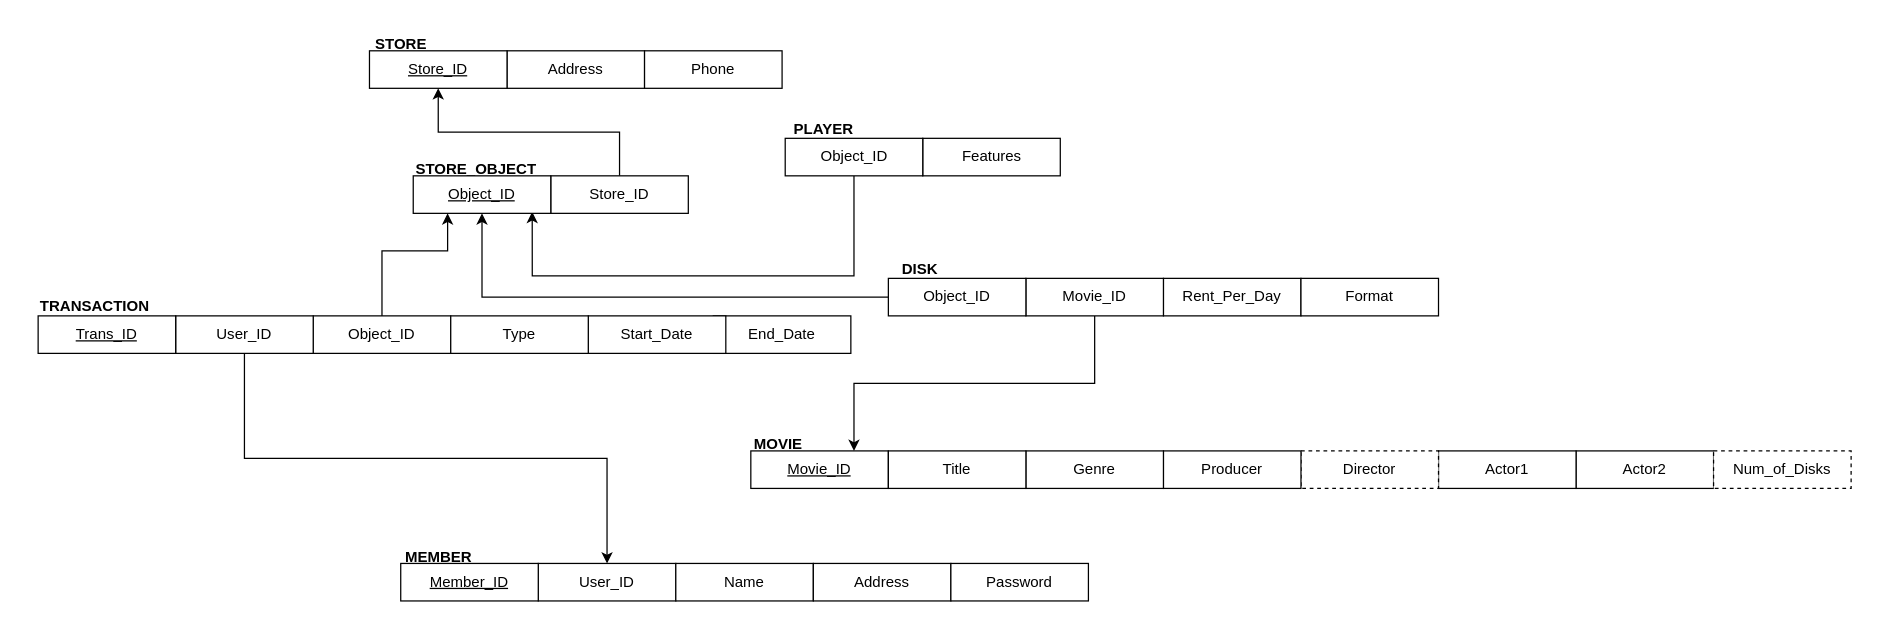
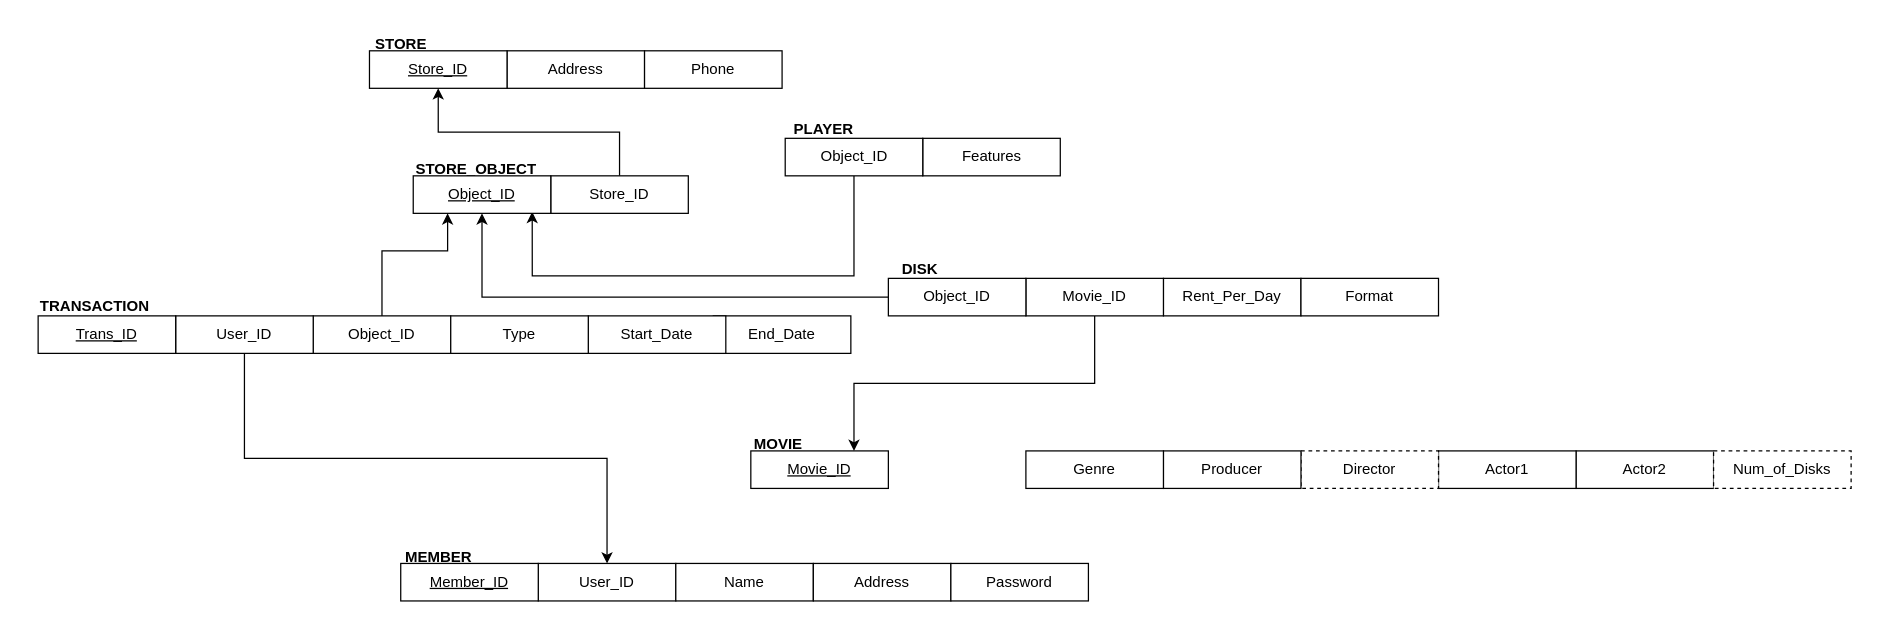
  <mxCell id="0" />
  <mxCell id="1" parent="0" />
  <mxCell id="2" value="Address" style="rounded=0;whiteSpace=wrap;html=1;" parent="1" vertex="1"><mxGeometry x="405" y="40" width="110" height="30" as="geometry" /></mxCell>
  <mxCell id="3" value="Phone" style="rounded=0;whiteSpace=wrap;html=1;" parent="1" vertex="1"><mxGeometry x="515" y="40" width="110" height="30" as="geometry" /></mxCell>
  <mxCell id="4" value="User_ID" style="rounded=0;whiteSpace=wrap;html=1;" parent="1" vertex="1"><mxGeometry x="430" y="450" width="110" height="30" as="geometry" /></mxCell>
  <mxCell id="5" value="&lt;u&gt;Store_ID&lt;/u&gt;" style="rounded=0;whiteSpace=wrap;html=1;" parent="1" vertex="1"><mxGeometry x="295" y="40" width="110" height="30" as="geometry" /></mxCell>
  <mxCell id="6" value="&lt;b&gt;STORE&lt;/b&gt;" style="text;html=1;align=center;verticalAlign=middle;resizable=0;points=[];autosize=1;strokeColor=none;fillColor=none;" parent="1" vertex="1"><mxGeometry x="290" y="20" width="60" height="30" as="geometry" /></mxCell>
  <mxCell id="7" value="Name" style="rounded=0;whiteSpace=wrap;html=1;" parent="1" vertex="1"><mxGeometry x="540" y="450" width="110" height="30" as="geometry" /></mxCell>
  <mxCell id="8" value="Address" style="rounded=0;whiteSpace=wrap;html=1;" parent="1" vertex="1"><mxGeometry x="650" y="450" width="110" height="30" as="geometry" /></mxCell>
  <mxCell id="9" value="Password" style="rounded=0;whiteSpace=wrap;html=1;" parent="1" vertex="1"><mxGeometry x="760" y="450" width="110" height="30" as="geometry" /></mxCell>
  <mxCell id="10" value="&lt;b&gt;MEMBER&lt;/b&gt;" style="text;html=1;align=center;verticalAlign=middle;resizable=0;points=[];autosize=1;strokeColor=none;fillColor=none;" parent="1" vertex="1"><mxGeometry x="310" y="430" width="80" height="30" as="geometry" /></mxCell>
  <mxCell id="11" value="&lt;u&gt;Movie_ID&lt;/u&gt;" style="rounded=0;whiteSpace=wrap;html=1;" parent="1" vertex="1"><mxGeometry x="600" y="360" width="110" height="30" as="geometry" /></mxCell>
  <mxCell id="12" value="Actor2" style="rounded=0;whiteSpace=wrap;html=1;" parent="1" vertex="1"><mxGeometry x="1260" y="360" width="110" height="30" as="geometry" /></mxCell>
  <mxCell id="13" value="Actor1" style="rounded=0;whiteSpace=wrap;html=1;" parent="1" vertex="1"><mxGeometry x="1150" y="360" width="110" height="30" as="geometry" /></mxCell>
  <mxCell id="14" value="Director" style="rounded=0;whiteSpace=wrap;html=1;dashed=1;" parent="1" vertex="1"><mxGeometry x="1040" y="360" width="110" height="30" as="geometry" /></mxCell>
  <mxCell id="15" value="Producer" style="rounded=0;whiteSpace=wrap;html=1;" parent="1" vertex="1"><mxGeometry x="930" y="360" width="110" height="30" as="geometry" /></mxCell>
  <mxCell id="16" value="Genre" style="rounded=0;whiteSpace=wrap;html=1;" parent="1" vertex="1"><mxGeometry x="820" y="360" width="110" height="30" as="geometry" /></mxCell>
- <mxCell id="17" value="Title" style="rounded=0;whiteSpace=wrap;html=1;" parent="1" vertex="1"><mxGeometry x="710" y="360" width="110" height="30" as="geometry" /></mxCell>
  <mxCell id="18" value="&lt;b&gt;&amp;nbsp;MOVIE&lt;/b&gt;" style="text;html=1;align=center;verticalAlign=middle;resizable=0;points=[];autosize=1;strokeColor=none;fillColor=none;" parent="1" vertex="1"><mxGeometry x="585" y="340" width="70" height="30" as="geometry" /></mxCell>
  <mxCell id="19" value="Features" style="rounded=0;whiteSpace=wrap;html=1;" parent="1" vertex="1"><mxGeometry x="737.5" y="110" width="110" height="30" as="geometry" /></mxCell>
  <mxCell id="20" value="Rent_Per_Day" style="rounded=0;whiteSpace=wrap;html=1;" parent="1" vertex="1"><mxGeometry x="930" y="222" width="110" height="30" as="geometry" /></mxCell>
  <mxCell id="21" style="edgeStyle=orthogonalEdgeStyle;rounded=0;orthogonalLoop=1;jettySize=auto;html=1;exitX=0.5;exitY=1;exitDx=0;exitDy=0;entryX=0.75;entryY=0;entryDx=0;entryDy=0;" parent="1" source="22" target="11" edge="1"><mxGeometry relative="1" as="geometry" /></mxCell>
  <mxCell id="22" value="Movie_ID" style="rounded=0;whiteSpace=wrap;html=1;" parent="1" vertex="1"><mxGeometry x="820" y="222" width="110" height="30" as="geometry" /></mxCell>
  <mxCell id="23" style="edgeStyle=orthogonalEdgeStyle;rounded=0;orthogonalLoop=1;jettySize=auto;html=1;exitX=0.5;exitY=0;exitDx=0;exitDy=0;entryX=0.5;entryY=1;entryDx=0;entryDy=0;" parent="1" source="24" target="5" edge="1"><mxGeometry relative="1" as="geometry" /></mxCell>
  <mxCell id="24" value="Store_ID" style="rounded=0;whiteSpace=wrap;html=1;" parent="1" vertex="1"><mxGeometry x="440" y="140" width="110" height="30" as="geometry" /></mxCell>
  <mxCell id="25" style="edgeStyle=orthogonalEdgeStyle;rounded=0;orthogonalLoop=1;jettySize=auto;html=1;exitX=0.5;exitY=1;exitDx=0;exitDy=0;entryX=0.865;entryY=0.96;entryDx=0;entryDy=0;entryPerimeter=0;" parent="1" source="26" target="27" edge="1"><mxGeometry relative="1" as="geometry"><mxPoint x="470" y="220" as="targetPoint" /><Array as="points"><mxPoint x="683" y="220" /><mxPoint x="425" y="220" /></Array></mxGeometry></mxCell>
  <mxCell id="26" value="Object_ID" style="rounded=0;whiteSpace=wrap;html=1;" parent="1" vertex="1"><mxGeometry x="627.5" y="110" width="110" height="30" as="geometry" /></mxCell>
  <mxCell id="27" value="&lt;u&gt;Object_ID&lt;/u&gt;" style="rounded=0;whiteSpace=wrap;html=1;" parent="1" vertex="1"><mxGeometry x="330" y="140" width="110" height="30" as="geometry" /></mxCell>
  <mxCell id="28" value="&lt;b&gt;STORE_OBJECT&lt;/b&gt;" style="text;html=1;align=center;verticalAlign=middle;resizable=0;points=[];autosize=1;strokeColor=none;fillColor=none;" parent="1" vertex="1"><mxGeometry x="320" y="120" width="120" height="30" as="geometry" /></mxCell>
  <mxCell id="29" value="End_Date" style="rounded=0;whiteSpace=wrap;html=1;" parent="1" vertex="1"><mxGeometry x="570" y="252" width="110" height="30" as="geometry" /></mxCell>
  <mxCell id="30" value="Start_Date" style="rounded=0;whiteSpace=wrap;html=1;" parent="1" vertex="1"><mxGeometry x="470" y="252" width="110" height="30" as="geometry" /></mxCell>
  <mxCell id="31" style="edgeStyle=orthogonalEdgeStyle;rounded=0;orthogonalLoop=1;jettySize=auto;html=1;exitX=0.5;exitY=0;exitDx=0;exitDy=0;entryX=0.25;entryY=1;entryDx=0;entryDy=0;" parent="1" source="32" target="27" edge="1"><mxGeometry relative="1" as="geometry"><mxPoint x="280" y="150" as="targetPoint" /><Array as="points"><mxPoint x="305" y="200" /><mxPoint x="358" y="200" /></Array></mxGeometry></mxCell>
  <mxCell id="32" value="Object_ID" style="rounded=0;whiteSpace=wrap;html=1;" parent="1" vertex="1"><mxGeometry x="250" y="252" width="110" height="30" as="geometry" /></mxCell>
  <mxCell id="33" style="edgeStyle=orthogonalEdgeStyle;rounded=0;orthogonalLoop=1;jettySize=auto;html=1;exitX=0.5;exitY=1;exitDx=0;exitDy=0;entryX=0.5;entryY=0;entryDx=0;entryDy=0;" parent="1" source="34" target="4" edge="1"><mxGeometry relative="1" as="geometry" /></mxCell>
  <mxCell id="34" value="User_ID" style="rounded=0;whiteSpace=wrap;html=1;" parent="1" vertex="1"><mxGeometry x="140" y="252" width="110" height="30" as="geometry" /></mxCell>
  <mxCell id="35" value="&lt;u&gt;Trans_ID&lt;/u&gt;" style="rounded=0;whiteSpace=wrap;html=1;" parent="1" vertex="1"><mxGeometry x="30" y="252" width="110" height="30" as="geometry" /></mxCell>
  <mxCell id="36" value="&lt;b&gt;TRANSACTION&lt;/b&gt;" style="text;html=1;align=center;verticalAlign=middle;resizable=0;points=[];autosize=1;strokeColor=none;fillColor=none;" parent="1" vertex="1"><mxGeometry x="20" y="230" width="110" height="30" as="geometry" /></mxCell>
  <mxCell id="37" value="&lt;u&gt;Member_ID&lt;/u&gt;" style="rounded=0;whiteSpace=wrap;html=1;" parent="1" vertex="1"><mxGeometry x="320" y="450" width="110" height="30" as="geometry" /></mxCell>
  <mxCell id="38" value="Num_of_Disks" style="rounded=0;whiteSpace=wrap;html=1;dashed=1;" parent="1" vertex="1"><mxGeometry x="1370" y="360" width="110" height="30" as="geometry" /></mxCell>
  <mxCell id="39" value="&lt;b&gt;DISK&lt;/b&gt;" style="text;html=1;align=center;verticalAlign=middle;resizable=0;points=[];autosize=1;strokeColor=none;fillColor=none;" parent="1" vertex="1"><mxGeometry x="710" y="200" width="50" height="30" as="geometry" /></mxCell>
  <mxCell id="40" style="edgeStyle=orthogonalEdgeStyle;rounded=0;orthogonalLoop=1;jettySize=auto;html=1;exitX=0;exitY=0.5;exitDx=0;exitDy=0;entryX=0.5;entryY=1;entryDx=0;entryDy=0;" parent="1" source="41" target="27" edge="1"><mxGeometry relative="1" as="geometry" /></mxCell>
  <mxCell id="41" value="Object_ID" style="rounded=0;whiteSpace=wrap;html=1;" parent="1" vertex="1"><mxGeometry x="710" y="222" width="110" height="30" as="geometry" /></mxCell>
  <mxCell id="42" value="&lt;b&gt;PLAYER&lt;/b&gt;" style="text;html=1;align=center;verticalAlign=middle;resizable=0;points=[];autosize=1;strokeColor=none;fillColor=none;" parent="1" vertex="1"><mxGeometry x="622.5" y="88" width="70" height="30" as="geometry" /></mxCell>
  <mxCell id="43" value="Format" style="rounded=0;whiteSpace=wrap;html=1;" vertex="1" parent="1"><mxGeometry x="1040" y="222" width="110" height="30" as="geometry" /></mxCell>
  <mxCell id="44" value="Type" style="rounded=0;whiteSpace=wrap;html=1;" vertex="1" parent="1"><mxGeometry x="360" y="252" width="110" height="30" as="geometry" /></mxCell>
